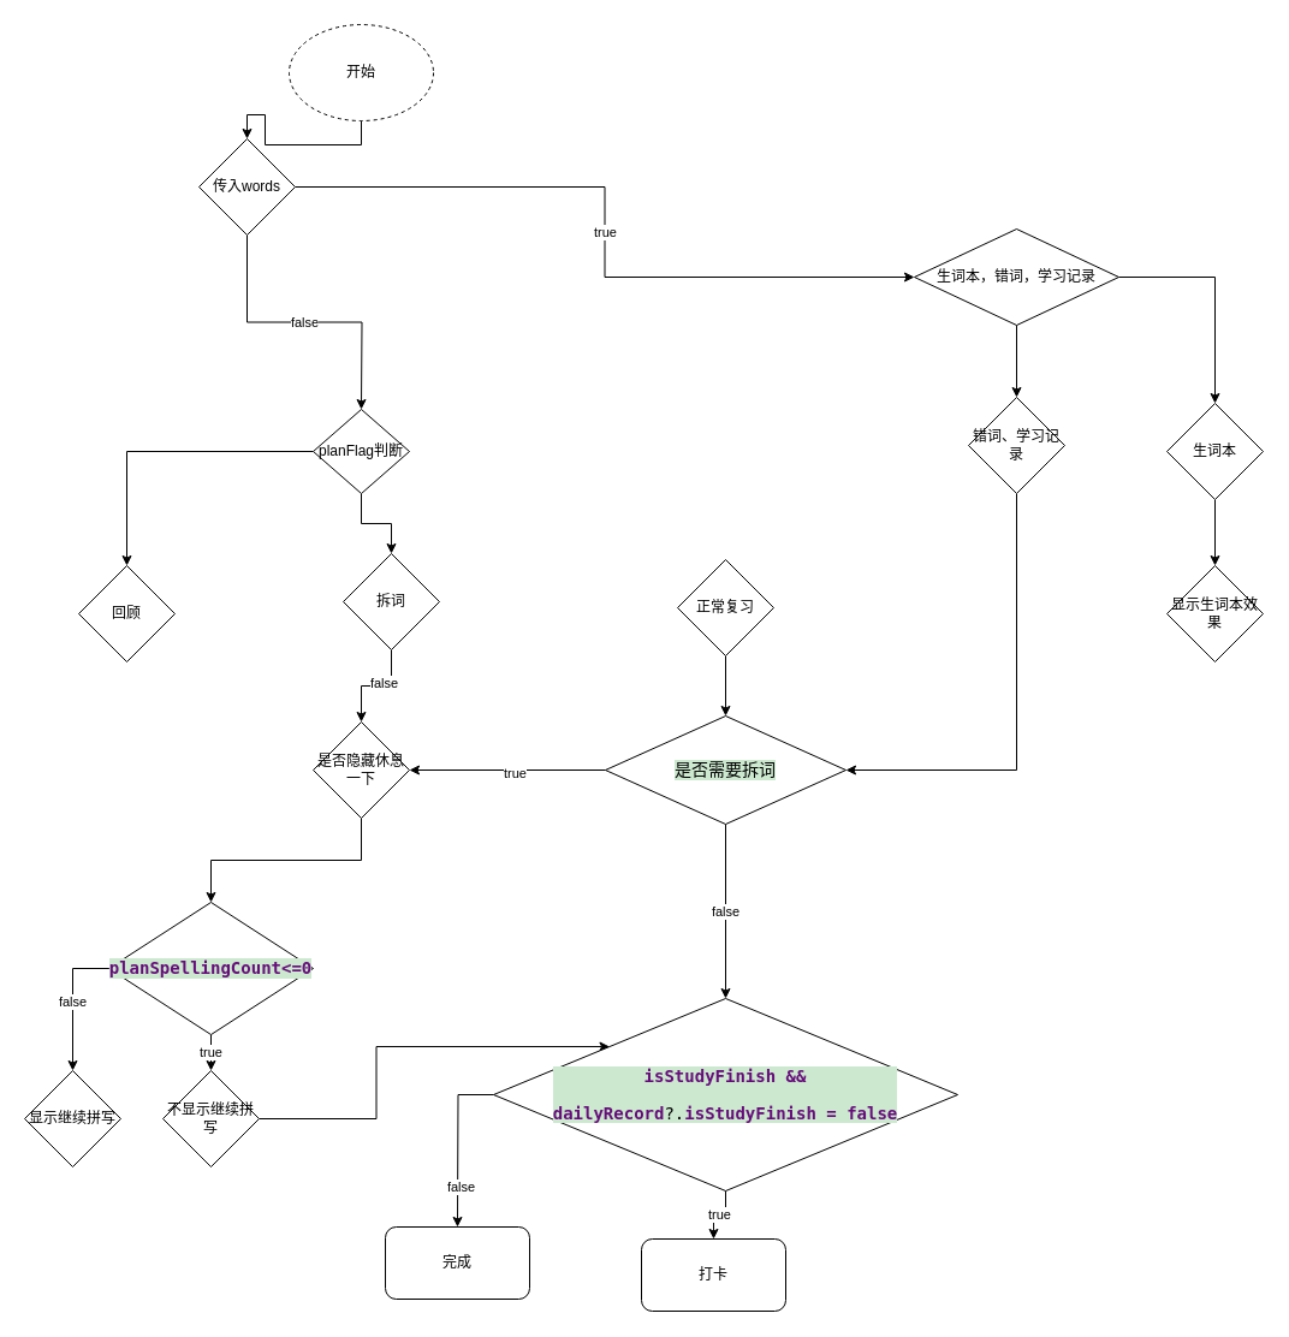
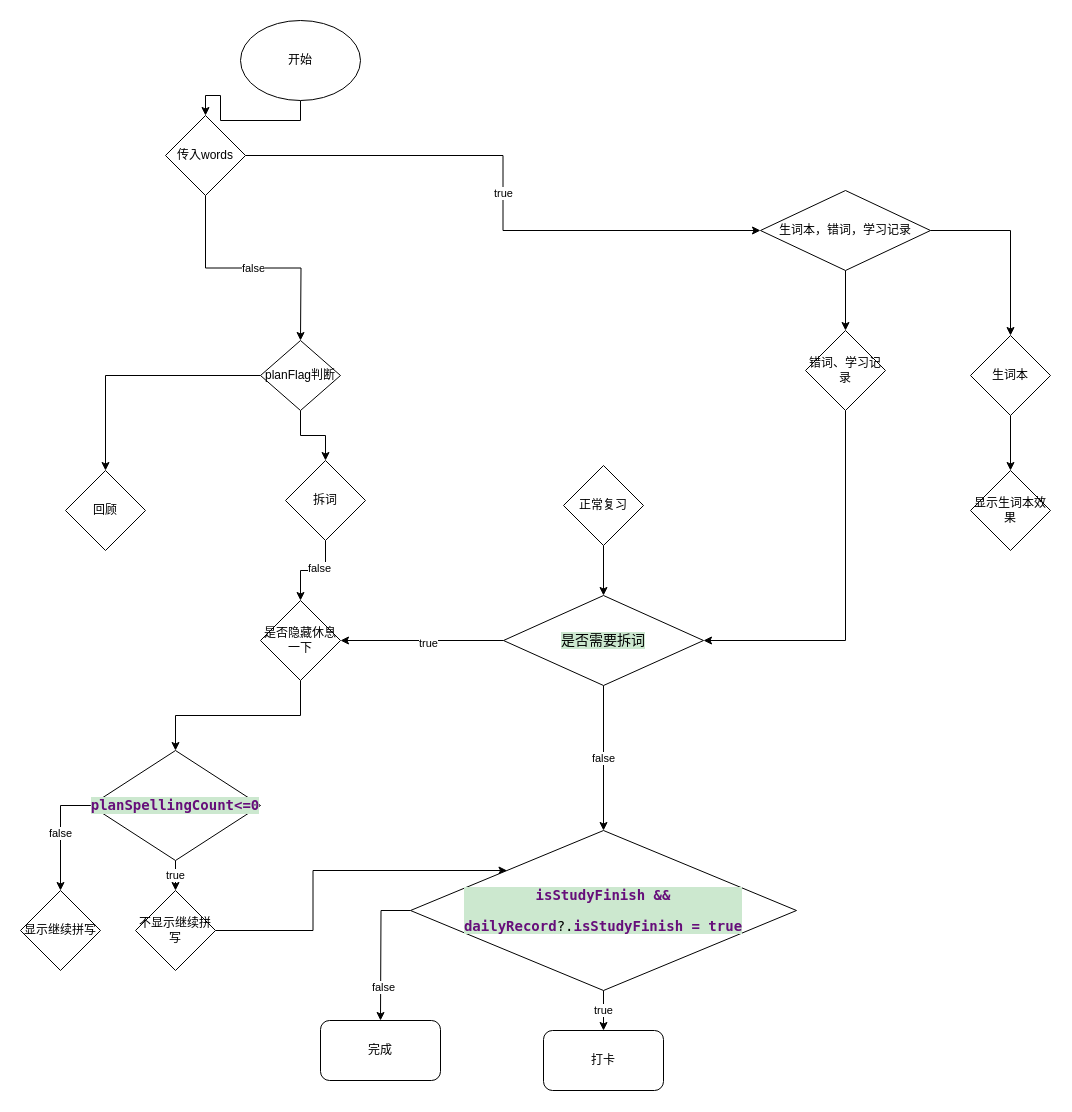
  <mxCell id="0" />
  <mxCell id="1" parent="0" />
  <mxCell id="2" style="edgeStyle=orthogonalEdgeStyle;rounded=0;orthogonalLoop=1;jettySize=auto;html=1;exitX=0.5;exitY=1;exitDx=0;exitDy=0;" parent="1" source="3" target="6" edge="1"><mxGeometry relative="1" as="geometry" /></mxCell>
- <mxCell id="3" value="开始" style="ellipse;whiteSpace=wrap;html=1;dashed=1;" parent="1" vertex="1"><mxGeometry x="240" width="120" height="80" as="geometry" y="20" /></mxCell>
+ <mxCell id="3" value="开始" style="ellipse;whiteSpace=wrap;html=1;" parent="1" vertex="1"><mxGeometry x="240" width="120" height="80" as="geometry" y="20" /></mxCell>
  <mxCell id="4" value="true" style="edgeStyle=orthogonalEdgeStyle;rounded=0;orthogonalLoop=1;jettySize=auto;html=1;entryX=0;entryY=0.5;entryDx=0;entryDy=0;" parent="1" source="6" target="36" edge="1"><mxGeometry relative="1" as="geometry"><mxPoint x="757" y="230" as="targetPoint" /></mxGeometry></mxCell>
  <mxCell id="5" value="false" style="edgeStyle=orthogonalEdgeStyle;rounded=0;orthogonalLoop=1;jettySize=auto;html=1;exitX=0.5;exitY=1;exitDx=0;exitDy=0;" parent="1" source="6" edge="1"><mxGeometry relative="1" as="geometry"><mxPoint x="300" y="340" as="targetPoint" /></mxGeometry></mxCell>
  <mxCell id="6" value="传入words" style="rhombus;whiteSpace=wrap;html=1;" parent="1" vertex="1"><mxGeometry x="165" y="115" width="80" height="80" as="geometry" /></mxCell>
  <mxCell id="7" style="edgeStyle=orthogonalEdgeStyle;rounded=0;orthogonalLoop=1;jettySize=auto;html=1;exitX=0.5;exitY=1;exitDx=0;exitDy=0;entryX=0.5;entryY=0;entryDx=0;entryDy=0;" parent="1" source="9" target="13" edge="1"><mxGeometry relative="1" as="geometry" /></mxCell>
  <mxCell id="8" style="edgeStyle=orthogonalEdgeStyle;rounded=0;orthogonalLoop=1;jettySize=auto;html=1;exitX=0;exitY=0.5;exitDx=0;exitDy=0;entryX=0.5;entryY=0;entryDx=0;entryDy=0;" parent="1" source="9" target="10" edge="1"><mxGeometry relative="1" as="geometry" /></mxCell>
  <mxCell id="9" value="&lt;span&gt;planFlag判断&lt;/span&gt;" style="rhombus;whiteSpace=wrap;html=1;" parent="1" vertex="1"><mxGeometry x="260" y="340" width="80" height="70" as="geometry" /></mxCell>
  <mxCell id="10" value="回顾" style="rhombus;whiteSpace=wrap;html=1;" parent="1" vertex="1"><mxGeometry x="65" y="470" width="80" height="80" as="geometry" /></mxCell>
  <mxCell id="11" style="edgeStyle=orthogonalEdgeStyle;rounded=0;orthogonalLoop=1;jettySize=auto;html=1;exitX=0.5;exitY=1;exitDx=0;exitDy=0;" parent="1" source="13" target="33" edge="1"><mxGeometry relative="1" as="geometry" /></mxCell>
  <mxCell id="12" value="false" style="edgeLabel;html=1;align=center;verticalAlign=middle;resizable=0;points=[];" parent="11" vertex="1" connectable="0"><mxGeometry x="-0.133" y="-3" relative="1" as="geometry"><mxPoint as="offset" /></mxGeometry></mxCell>
  <mxCell id="13" value="拆词" style="rhombus;whiteSpace=wrap;html=1;" parent="1" vertex="1"><mxGeometry x="285" y="460" width="80" height="80" as="geometry" /></mxCell>
  <mxCell id="14" style="edgeStyle=orthogonalEdgeStyle;rounded=0;orthogonalLoop=1;jettySize=auto;html=1;exitX=0.5;exitY=1;exitDx=0;exitDy=0;entryX=0.5;entryY=0;entryDx=0;entryDy=0;" parent="1" source="15" target="25" edge="1"><mxGeometry relative="1" as="geometry" /></mxCell>
  <mxCell id="15" value="正常复习" style="rhombus;whiteSpace=wrap;html=1;" parent="1" vertex="1"><mxGeometry x="563" y="465" width="80" height="80" as="geometry" /></mxCell>
  <mxCell id="16" value="false" style="edgeStyle=orthogonalEdgeStyle;rounded=0;orthogonalLoop=1;jettySize=auto;html=1;exitX=0;exitY=0.5;exitDx=0;exitDy=0;entryX=0.5;entryY=0;entryDx=0;entryDy=0;" parent="1" source="18" target="19" edge="1"><mxGeometry relative="1" as="geometry" /></mxCell>
  <mxCell id="17" value="true" style="edgeStyle=orthogonalEdgeStyle;rounded=0;orthogonalLoop=1;jettySize=auto;html=1;exitX=0.5;exitY=1;exitDx=0;exitDy=0;entryX=0.5;entryY=0;entryDx=0;entryDy=0;" parent="1" source="18" target="21" edge="1"><mxGeometry relative="1" as="geometry"><mxPoint x="200" y="820" as="targetPoint" /></mxGeometry></mxCell>
  <mxCell id="18" value="&lt;pre style=&quot;background-color: rgb(204 , 232 , 207) ; font-family: &amp;#34;menlo&amp;#34; , monospace ; font-size: 10.5pt&quot;&gt;&lt;span style=&quot;color: rgb(102 , 14 , 122) ; font-weight: bold&quot;&gt;planSpellingCount&amp;lt;=0&lt;/span&gt;&lt;/pre&gt;" style="rhombus;whiteSpace=wrap;html=1;" parent="1" vertex="1"><mxGeometry x="90" y="750" width="170" height="110" as="geometry" /></mxCell>
  <mxCell id="19" value="显示继续拼写" style="rhombus;whiteSpace=wrap;html=1;" parent="1" vertex="1"><mxGeometry x="20" y="890" width="80" height="80" as="geometry" /></mxCell>
  <mxCell id="20" style="edgeStyle=orthogonalEdgeStyle;rounded=0;orthogonalLoop=1;jettySize=auto;html=1;exitX=1;exitY=0.5;exitDx=0;exitDy=0;entryX=0;entryY=0;entryDx=0;entryDy=0;" parent="1" source="21" target="29" edge="1"><mxGeometry relative="1" as="geometry" /></mxCell>
  <mxCell id="21" value="不显示继续拼写" style="rhombus;whiteSpace=wrap;html=1;" parent="1" vertex="1"><mxGeometry x="135" y="890" width="80" height="80" as="geometry" /></mxCell>
  <mxCell id="22" value="false" style="edgeStyle=orthogonalEdgeStyle;rounded=0;orthogonalLoop=1;jettySize=auto;html=1;exitX=0.5;exitY=1;exitDx=0;exitDy=0;entryX=0.5;entryY=0;entryDx=0;entryDy=0;" parent="1" source="25" target="29" edge="1"><mxGeometry relative="1" as="geometry" /></mxCell>
  <mxCell id="23" style="edgeStyle=orthogonalEdgeStyle;rounded=0;orthogonalLoop=1;jettySize=auto;html=1;exitX=0;exitY=0.5;exitDx=0;exitDy=0;entryX=1;entryY=0.5;entryDx=0;entryDy=0;" parent="1" source="25" target="33" edge="1"><mxGeometry relative="1" as="geometry" /></mxCell>
  <mxCell id="24" value="true" style="edgeLabel;html=1;align=center;verticalAlign=middle;resizable=0;points=[];" parent="23" vertex="1" connectable="0"><mxGeometry x="-0.068" y="2" relative="1" as="geometry"><mxPoint as="offset" /></mxGeometry></mxCell>
  <mxCell id="25" value="&lt;pre style=&quot;background-color: rgb(204 , 232 , 207) ; font-family: &amp;#34;menlo&amp;#34; , monospace ; font-size: 10.5pt&quot;&gt;是否需要拆词&lt;/pre&gt;" style="rhombus;whiteSpace=wrap;html=1;" parent="1" vertex="1"><mxGeometry x="503" y="595" width="200" height="90" as="geometry" /></mxCell>
  <mxCell id="26" value="true" style="edgeStyle=orthogonalEdgeStyle;rounded=0;orthogonalLoop=1;jettySize=auto;html=1;exitX=0.5;exitY=1;exitDx=0;exitDy=0;entryX=0.5;entryY=0;entryDx=0;entryDy=0;" parent="1" source="29" target="30" edge="1"><mxGeometry relative="1" as="geometry" /></mxCell>
  <mxCell id="27" value="" style="edgeStyle=orthogonalEdgeStyle;rounded=0;orthogonalLoop=1;jettySize=auto;html=1;" parent="1" source="29" edge="1"><mxGeometry relative="1" as="geometry"><mxPoint x="380" y="1020" as="targetPoint" /></mxGeometry></mxCell>
  <mxCell id="28" value="false" style="edgeLabel;html=1;align=center;verticalAlign=middle;resizable=0;points=[];" parent="27" vertex="1" connectable="0"><mxGeometry x="0.518" y="2" relative="1" as="geometry"><mxPoint as="offset" /></mxGeometry></mxCell>
- <mxCell id="29" value="&lt;pre style=&quot;background-color: rgb(204 , 232 , 207) ; font-family: &amp;#34;menlo&amp;#34; , monospace ; font-size: 10.5pt&quot;&gt;&lt;pre style=&quot;font-family: &amp;#34;menlo&amp;#34; , monospace ; font-size: 10.5pt&quot;&gt;&lt;span style=&quot;color: rgb(102 , 14 , 122) ; font-weight: bold&quot;&gt;isStudyFinish &amp;amp;&amp;amp;&lt;/span&gt;&lt;/pre&gt;&lt;pre style=&quot;font-family: &amp;#34;menlo&amp;#34; , monospace ; font-size: 10.5pt&quot;&gt;&lt;pre style=&quot;font-family: &amp;#34;menlo&amp;#34; , monospace ; font-size: 10.5pt&quot;&gt;&lt;span style=&quot;color: rgb(102 , 14 , 122) ; font-weight: bold&quot;&gt;dailyRecord&lt;/span&gt;?.&lt;span style=&quot;color: rgb(102 , 14 , 122) ; font-weight: bold&quot;&gt;isStudyFinish = false&lt;/span&gt;&lt;/pre&gt;&lt;/pre&gt;&lt;/pre&gt;" style="rhombus;whiteSpace=wrap;html=1;" parent="1" vertex="1"><mxGeometry x="410" y="830" width="386" height="160" as="geometry" /></mxCell>
- <mxCell id="30" value="打卡" style="rounded=1;whiteSpace=wrap;html=1;" parent="1" vertex="1"><mxGeometry x="533" y="1030" width="120" height="60" as="geometry" /></mxCell>
+ <mxCell id="29" value="&lt;pre style=&quot;background-color: rgb(204 , 232 , 207) ; font-family: &amp;#34;menlo&amp;#34; , monospace ; font-size: 10.5pt&quot;&gt;&lt;pre style=&quot;font-family: &amp;#34;menlo&amp;#34; , monospace ; font-size: 10.5pt&quot;&gt;&lt;span style=&quot;color: rgb(102 , 14 , 122) ; font-weight: bold&quot;&gt;isStudyFinish &amp;amp;&amp;amp;&lt;/span&gt;&lt;/pre&gt;&lt;pre style=&quot;font-family: &amp;#34;menlo&amp;#34; , monospace ; font-size: 10.5pt&quot;&gt;&lt;pre style=&quot;font-family: &amp;#34;menlo&amp;#34; , monospace ; font-size: 10.5pt&quot;&gt;&lt;span style=&quot;color: rgb(102 , 14 , 122) ; font-weight: bold&quot;&gt;dailyRecord&lt;/span&gt;?.&lt;span style=&quot;color: rgb(102 , 14 , 122) ; font-weight: bold&quot;&gt;isStudyFinish = true&lt;/span&gt;&lt;/pre&gt;&lt;/pre&gt;&lt;/pre&gt;" style="rhombus;whiteSpace=wrap;html=1;" parent="1" vertex="1"><mxGeometry x="410" y="830" width="386" height="160" as="geometry" /></mxCell>
+ <mxCell id="30" value="打卡" style="rounded=1;whiteSpace=wrap;html=1;" parent="1" vertex="1"><mxGeometry x="543" y="1030" width="120" height="60" as="geometry" /></mxCell>
  <mxCell id="31" value="完成" style="rounded=1;whiteSpace=wrap;html=1;" parent="1" vertex="1"><mxGeometry x="320" y="1020" width="120" height="60" as="geometry" /></mxCell>
  <mxCell id="32" style="edgeStyle=orthogonalEdgeStyle;rounded=0;orthogonalLoop=1;jettySize=auto;html=1;exitX=0.5;exitY=1;exitDx=0;exitDy=0;entryX=0.5;entryY=0;entryDx=0;entryDy=0;" parent="1" source="33" target="18" edge="1"><mxGeometry relative="1" as="geometry" /></mxCell>
  <mxCell id="33" value="是否隐藏休息一下" style="rhombus;whiteSpace=wrap;html=1;" parent="1" vertex="1"><mxGeometry x="260" y="600" width="80" height="80" as="geometry" /></mxCell>
  <mxCell id="34" style="edgeStyle=orthogonalEdgeStyle;rounded=0;orthogonalLoop=1;jettySize=auto;html=1;exitX=0.5;exitY=1;exitDx=0;exitDy=0;entryX=0.5;entryY=0;entryDx=0;entryDy=0;" parent="1" source="36" target="38" edge="1"><mxGeometry relative="1" as="geometry" /></mxCell>
  <mxCell id="35" style="edgeStyle=orthogonalEdgeStyle;rounded=0;orthogonalLoop=1;jettySize=auto;html=1;exitX=1;exitY=0.5;exitDx=0;exitDy=0;entryX=0.5;entryY=0;entryDx=0;entryDy=0;" parent="1" source="36" target="40" edge="1"><mxGeometry relative="1" as="geometry" /></mxCell>
  <mxCell id="36" value="&lt;span&gt;生词本，错词，学习记录&lt;/span&gt;" style="rhombus;whiteSpace=wrap;html=1;" parent="1" vertex="1"><mxGeometry x="760" y="190" width="170" height="80" as="geometry" /></mxCell>
  <mxCell id="37" style="edgeStyle=orthogonalEdgeStyle;rounded=0;orthogonalLoop=1;jettySize=auto;html=1;exitX=0.5;exitY=1;exitDx=0;exitDy=0;entryX=1;entryY=0.5;entryDx=0;entryDy=0;" parent="1" source="38" target="25" edge="1"><mxGeometry relative="1" as="geometry"><mxPoint x="710" y="640" as="targetPoint" /></mxGeometry></mxCell>
  <mxCell id="38" value="错词、学习记录" style="rhombus;whiteSpace=wrap;html=1;" parent="1" vertex="1"><mxGeometry x="805" y="330" width="80" height="80" as="geometry" /></mxCell>
  <mxCell id="39" style="edgeStyle=orthogonalEdgeStyle;rounded=0;orthogonalLoop=1;jettySize=auto;html=1;exitX=0.5;exitY=1;exitDx=0;exitDy=0;entryX=0.5;entryY=0;entryDx=0;entryDy=0;" parent="1" source="40" target="41" edge="1"><mxGeometry relative="1" as="geometry" /></mxCell>
  <mxCell id="40" value="生词本" style="rhombus;whiteSpace=wrap;html=1;" parent="1" vertex="1"><mxGeometry x="970" y="335" width="80" height="80" as="geometry" /></mxCell>
  <mxCell id="41" value="显示生词本效果" style="rhombus;whiteSpace=wrap;html=1;" parent="1" vertex="1"><mxGeometry x="970" y="470" width="80" height="80" as="geometry" /></mxCell>
